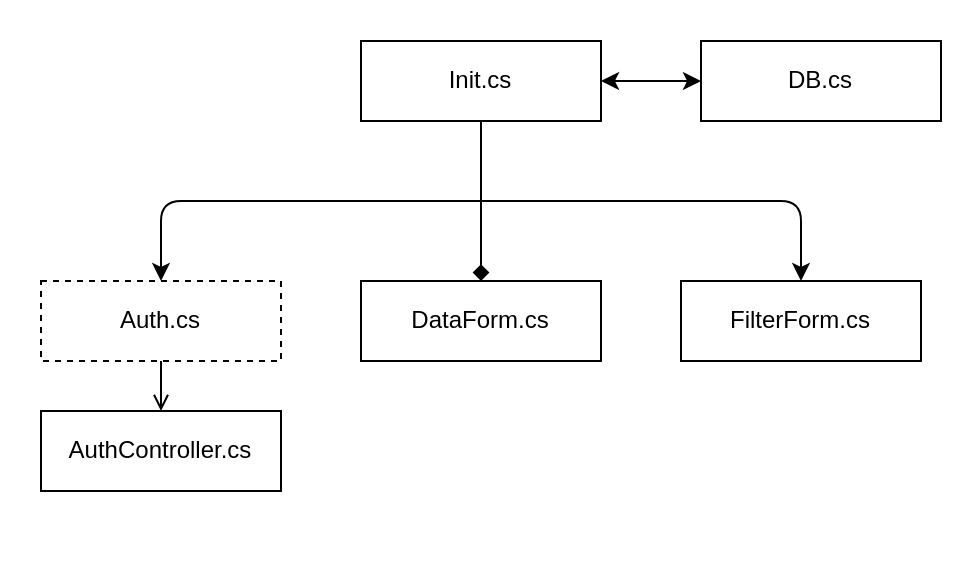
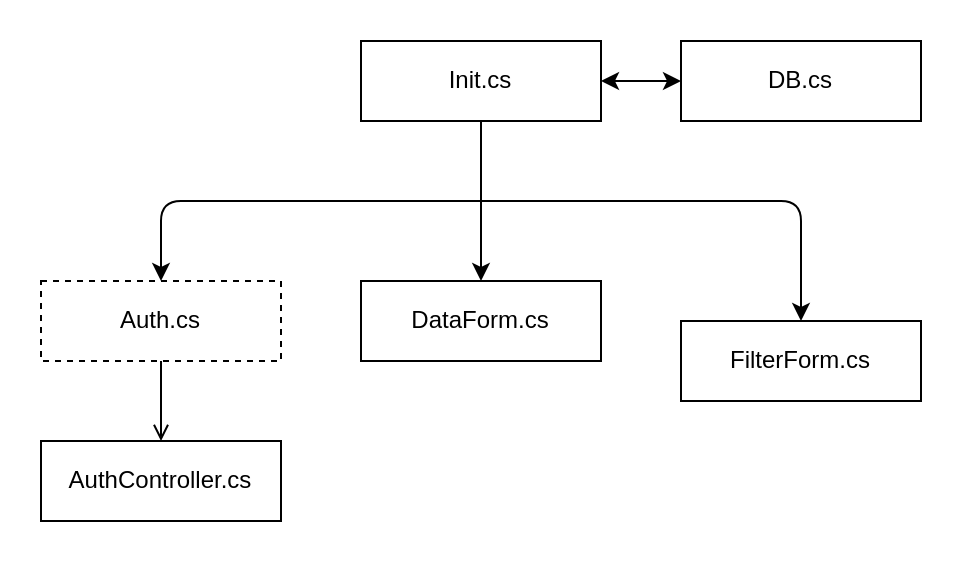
  <mxCell id="0" />
  <mxCell id="1" parent="0" />
- <mxCell id="2" style="edgeStyle=orthogonalEdgeStyle;rounded=0;orthogonalLoop=1;jettySize=auto;html=1;exitX=0.5;exitY=1;exitDx=0;exitDy=0;entryX=0.5;entryY=0;entryDx=0;entryDy=0;endArrow=diamond;" parent="1" source="3" target="5" edge="1"><mxGeometry relative="1" as="geometry" /></mxCell>
+ <mxCell id="2" style="edgeStyle=orthogonalEdgeStyle;rounded=0;orthogonalLoop=1;jettySize=auto;html=1;exitX=0.5;exitY=1;exitDx=0;exitDy=0;entryX=0.5;entryY=0;entryDx=0;entryDy=0;" parent="1" source="3" target="5" edge="1"><mxGeometry relative="1" as="geometry" /></mxCell>
  <mxCell id="3" value="Init.cs" style="rounded=0;whiteSpace=wrap;html=1;" parent="1" vertex="1"><mxGeometry x="180" y="20" width="120" height="40" as="geometry" /></mxCell>
  <mxCell id="4" value="Auth.cs" style="rounded=0;whiteSpace=wrap;html=1;dashed=1;" parent="1" vertex="1"><mxGeometry x="20" y="140" width="120" height="40" as="geometry" /></mxCell>
  <mxCell id="5" value="DataForm.cs" style="rounded=0;whiteSpace=wrap;html=1;" parent="1" vertex="1"><mxGeometry x="180" y="140" width="120" height="40" as="geometry" /></mxCell>
- <mxCell id="6" value="FilterForm.cs" style="rounded=0;whiteSpace=wrap;html=1;" parent="1" vertex="1"><mxGeometry x="340" y="140" width="120" height="40" as="geometry" /></mxCell>
- <mxCell id="7" value="DB.cs" style="rounded=0;whiteSpace=wrap;html=1;" parent="1" vertex="1"><mxGeometry x="350" y="20" width="120" height="40" as="geometry" /></mxCell>
- <mxCell id="8" value="AuthController.cs" style="rounded=0;whiteSpace=wrap;html=1;" parent="1" vertex="1"><mxGeometry x="20" y="205" width="120" height="40" as="geometry" /></mxCell>
+ <mxCell id="6" value="FilterForm.cs" style="rounded=0;whiteSpace=wrap;html=1;" parent="1" vertex="1"><mxGeometry x="340" y="160" width="120" height="40" as="geometry" /></mxCell>
+ <mxCell id="7" value="DB.cs" style="rounded=0;whiteSpace=wrap;html=1;" parent="1" vertex="1"><mxGeometry x="340" y="20" width="120" height="40" as="geometry" /></mxCell>
+ <mxCell id="8" value="AuthController.cs" style="rounded=0;whiteSpace=wrap;html=1;" parent="1" vertex="1"><mxGeometry x="20" y="220" width="120" height="40" as="geometry" /></mxCell>
  <mxCell id="9" value="" style="endArrow=classic;startArrow=classic;html=1;exitX=1;exitY=0.5;exitDx=0;exitDy=0;entryX=0;entryY=0.5;entryDx=0;entryDy=0;" parent="1" source="3" target="7" edge="1"><mxGeometry width="50" height="50" relative="1" as="geometry"><mxPoint x="330" y="160" as="sourcePoint" /><mxPoint x="380" y="110" as="targetPoint" /></mxGeometry></mxCell>
  <mxCell id="10" value="" style="endArrow=open;html=1;exitX=0.5;exitY=1;exitDx=0;exitDy=0;entryX=0.5;entryY=0;entryDx=0;entryDy=0;" parent="1" source="4" target="8" edge="1"><mxGeometry width="50" height="50" relative="1" as="geometry"><mxPoint x="290" y="200" as="sourcePoint" /><mxPoint x="340" y="150" as="targetPoint" /></mxGeometry></mxCell>
  <mxCell id="11" value="" style="endArrow=classic;html=1;entryX=0.5;entryY=0;entryDx=0;entryDy=0;" parent="1" target="6" edge="1"><mxGeometry width="50" height="50" relative="1" as="geometry"><mxPoint x="240" y="100" as="sourcePoint" /><mxPoint x="380" y="130" as="targetPoint" /><Array as="points"><mxPoint x="400" y="100" /></Array></mxGeometry></mxCell>
  <mxCell id="12" value="" style="endArrow=classic;html=1;entryX=0.5;entryY=0;entryDx=0;entryDy=0;" parent="1" target="4" edge="1"><mxGeometry width="50" height="50" relative="1" as="geometry"><mxPoint x="240" y="100" as="sourcePoint" /><mxPoint x="380" y="130" as="targetPoint" /><Array as="points"><mxPoint x="80" y="100" /></Array></mxGeometry></mxCell>
